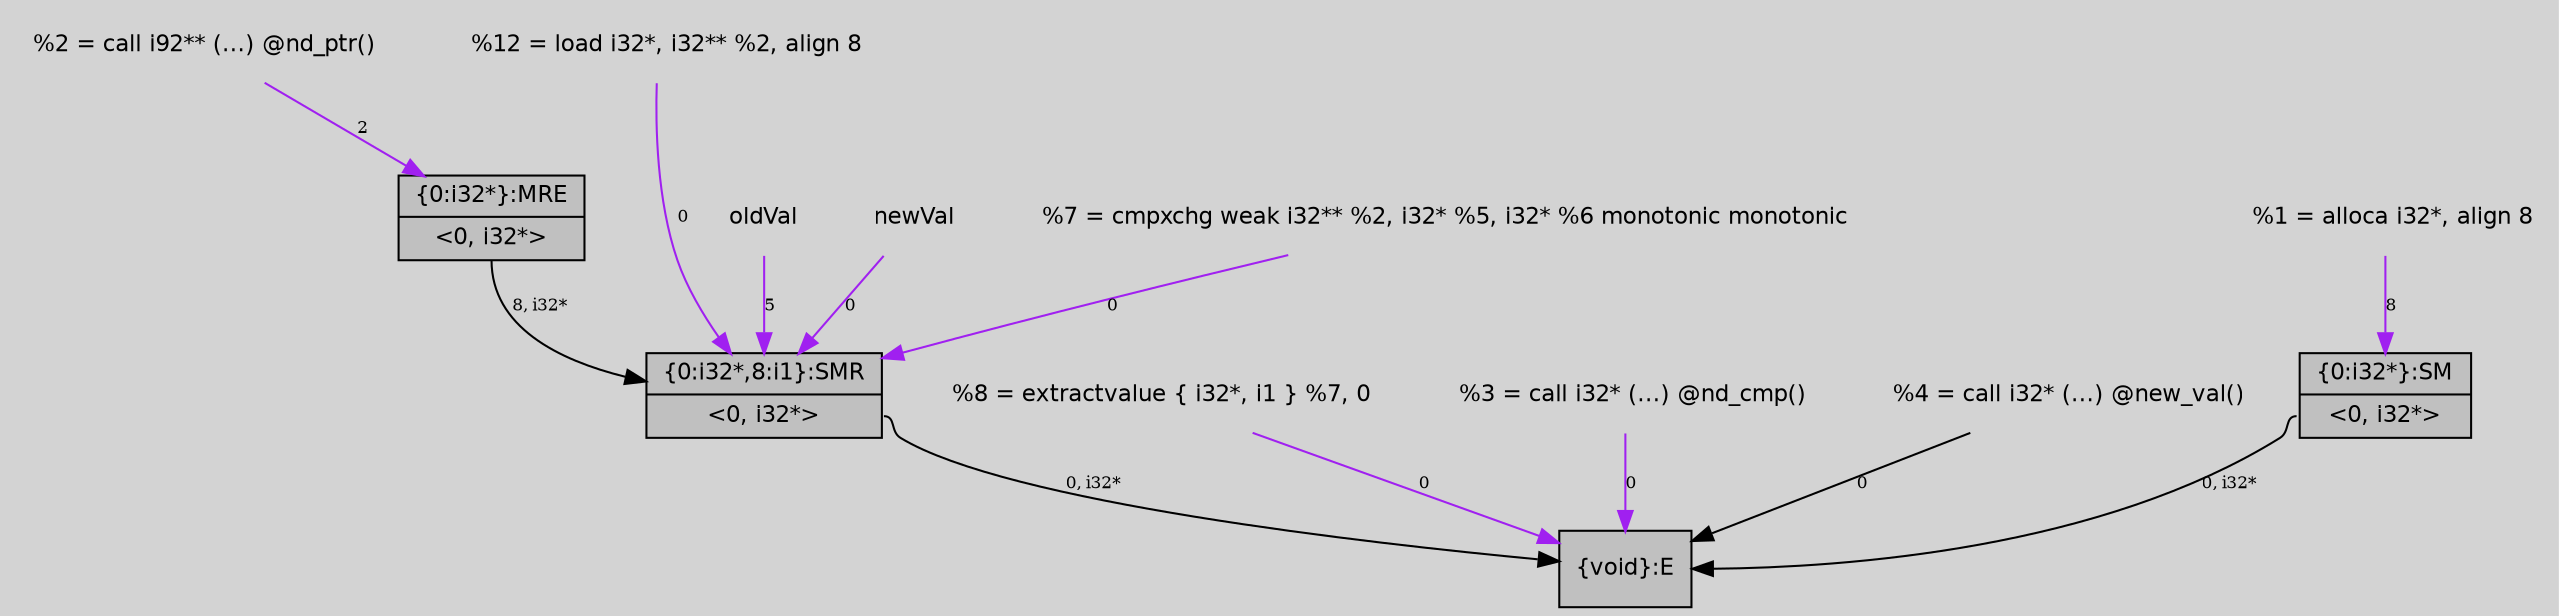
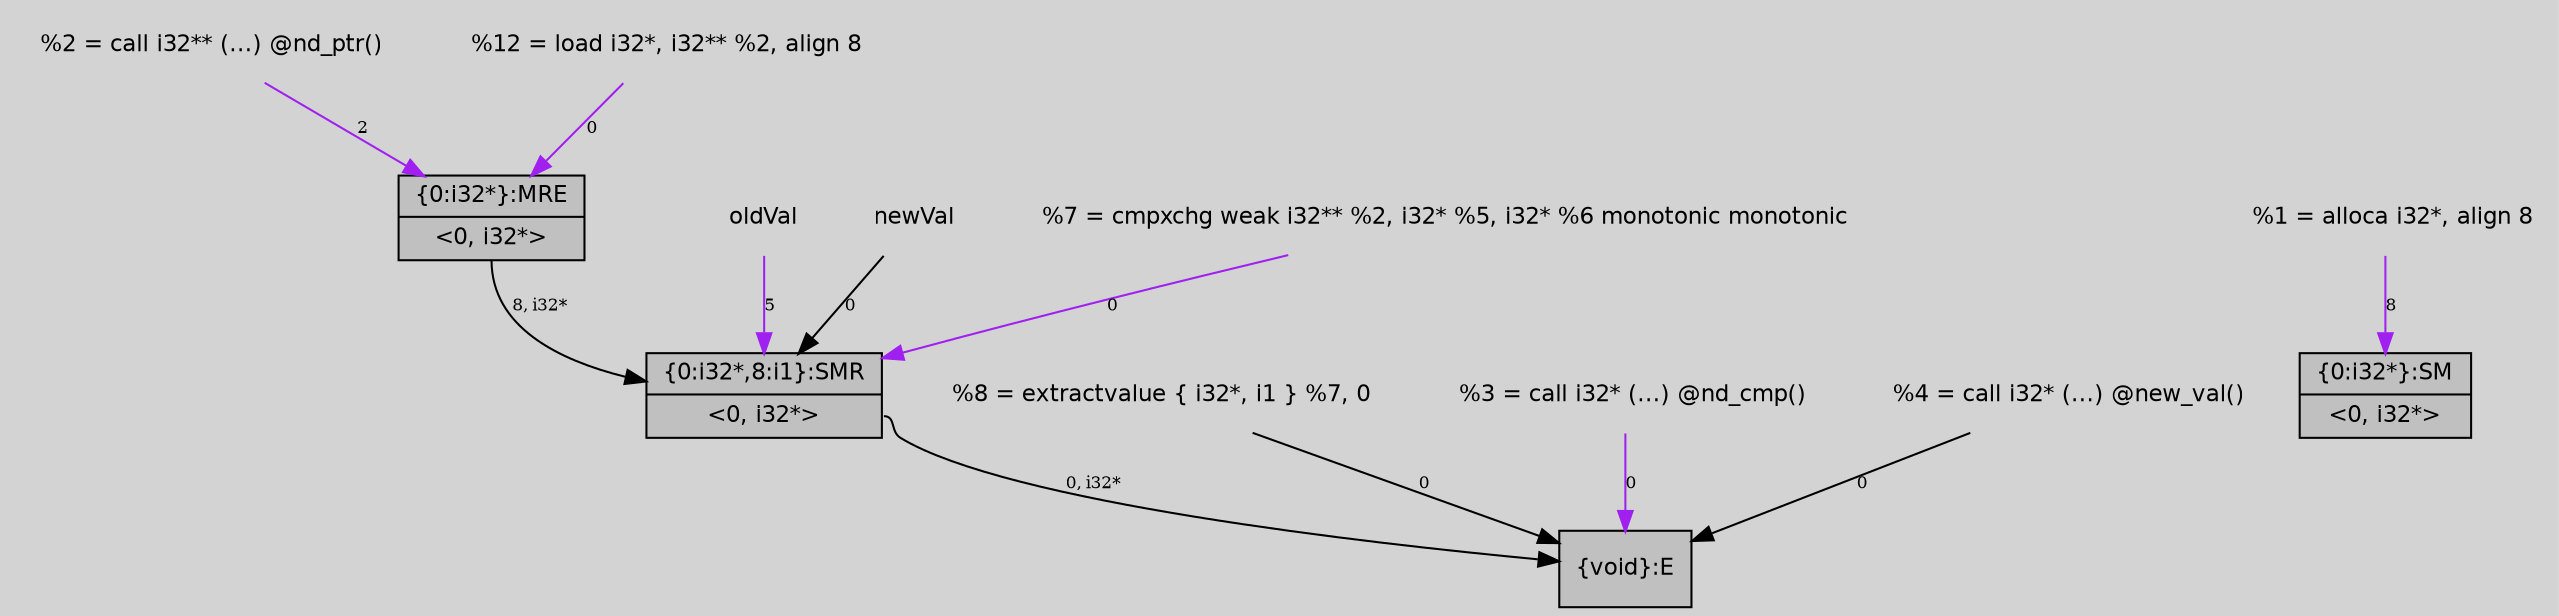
  digraph {
    bgcolor=lightgray
    fontname=Helvetica
    node [fontname=Helvetica fontsize=11 shape=plaintext]
    edge [arrowtail=tee fontsize=8 color=purple]
    n1 [fillcolor=gray label="{\{0:i32*\}:SM|{<s0>\<0, i32*\>}}" shape=record style=filled]
    n2 [fillcolor=gray label="{\{void\}:E}" shape=record style=filled]
    n3 [fillcolor=gray label="{\{0:i32*\}:MRE|{<s0>\<0, i32*\>}}" shape=record style=filled]
    n4 [fillcolor=gray label="{\{0:i32*,8:i1\}:SMR|{<s0>\<0, i32*\>}}" shape=record style=filled]
    n5 [label=oldVal]
    n6 [label="  %1 = alloca i32*, align 8"]
    n7 [label="  %8 = extractvalue \{ i32*, i1 \} %7, 0"]
    n8 [label=newVal]
    n9 [label="  %3 = call i32* (...) @nd_cmp()"]
    n10 [label="  %4 = call i32* (...) @new_val()"]
-   n11 [label="%2 = call i92** (...) @nd_ptr()"]
+   n11 [label="  %2 = call i32** (...) @nd_ptr()"]
    n12 [label="  %12 = load i32*, i32** %2, align 8"]
    n13 [label="  %7 = cmpxchg weak i32** %2, i32* %5, i32* %6 monotonic monotonic"]
-   n1 -> n2 [label="0, i32*" tailport=s0 color=""]
    n3 -> n4 [label="8, i32*" tailport=s0 color=""]
    n4 -> n2 [label="0, i32*" tailport=s0 color=""]
    n5 -> n4 [label=5]
    n6 -> n1 [label=8]
-   n7 -> n2 [label=0]
-   n8 -> n4 [label=0]
+   n7 -> n2 [color=black label=0]
+   n8 -> n4 [color=black label=0]
    n9 -> n2 [label=0]
    n10 -> n2 [color=black label=0]
    n11 -> n3 [label=2]
-   n12 -> n4 [label=0]
+   n12 -> n3 [label=0]
    n13 -> n4 [label=0]
  }
